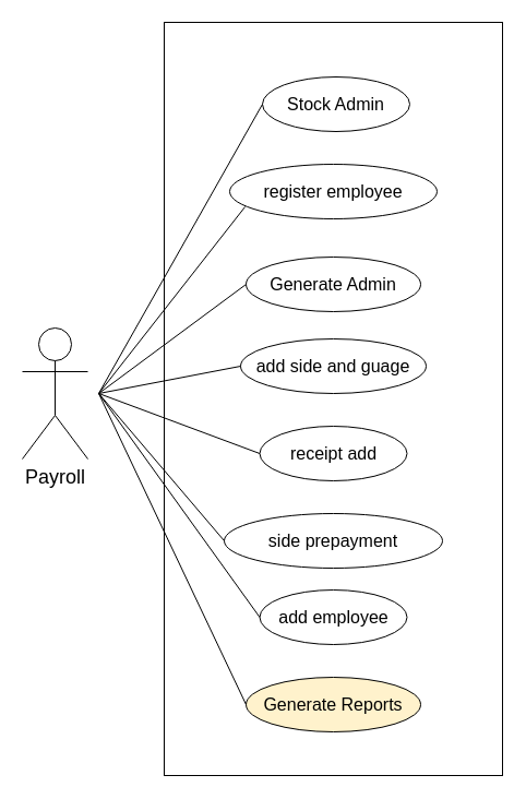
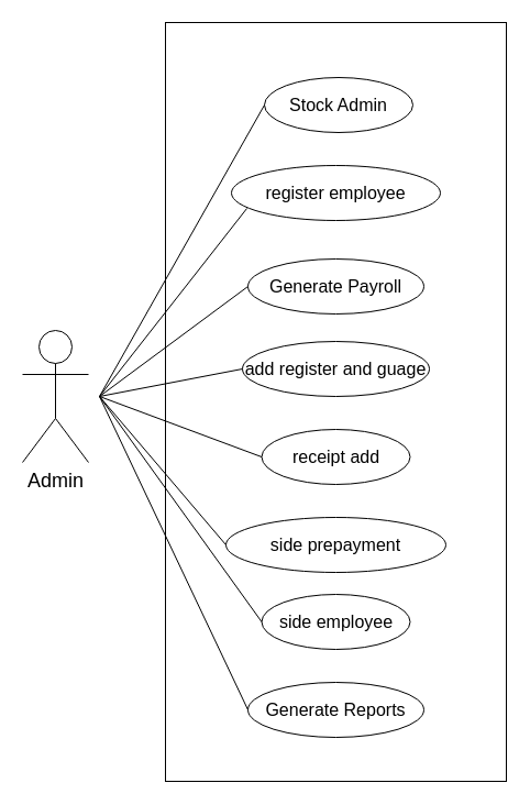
  <mxCell id="0" />
  <mxCell id="1" parent="0" />
- <mxCell id="2" value="&lt;font style=&quot;font-size: 18px;&quot;&gt;Payroll&lt;/font&gt;" style="shape=umlActor;verticalLabelPosition=bottom;verticalAlign=top;html=1;" vertex="1" parent="1"><mxGeometry x="20" y="300" width="60" height="120" as="geometry" /></mxCell>
+ <mxCell id="2" value="&lt;font style=&quot;font-size: 18px;&quot;&gt;Admin&lt;/font&gt;" style="shape=umlActor;verticalLabelPosition=bottom;verticalAlign=top;html=1;" vertex="1" parent="1"><mxGeometry x="20" y="300" width="60" height="120" as="geometry" /></mxCell>
  <mxCell id="3" value="" style="rounded=0;whiteSpace=wrap;html=1;direction=south;" vertex="1" parent="1"><mxGeometry x="150" y="20" width="310" height="690" as="geometry" /></mxCell>
  <mxCell id="4" value="&lt;font style=&quot;font-size: 16px;&quot;&gt;Stock Admin&lt;/font&gt;" style="ellipse;whiteSpace=wrap;html=1;" vertex="1" parent="1"><mxGeometry x="240" y="70" width="135" height="50" as="geometry" /></mxCell>
  <mxCell id="5" value="&lt;font style=&quot;font-size: 16px;&quot;&gt;register employee&lt;/font&gt;" style="ellipse;whiteSpace=wrap;html=1;" vertex="1" parent="1"><mxGeometry x="210" y="150" width="190" height="50" as="geometry" /></mxCell>
- <mxCell id="6" value="&lt;font style=&quot;font-size: 16px;&quot;&gt;Generate Admin&lt;/font&gt;" style="ellipse;whiteSpace=wrap;html=1;" vertex="1" parent="1"><mxGeometry x="225" y="235" width="160" height="50" as="geometry" /></mxCell>
- <mxCell id="7" value="&lt;font style=&quot;font-size: 16px;&quot;&gt;add side and guage&lt;/font&gt;" style="ellipse;whiteSpace=wrap;html=1;" vertex="1" parent="1"><mxGeometry x="220" y="310" width="170" height="50" as="geometry" /></mxCell>
+ <mxCell id="6" value="&lt;font style=&quot;font-size: 16px;&quot;&gt;Generate Payroll&lt;/font&gt;" style="ellipse;whiteSpace=wrap;html=1;" vertex="1" parent="1"><mxGeometry x="225" y="235" width="160" height="50" as="geometry" /></mxCell>
+ <mxCell id="7" value="&lt;font style=&quot;font-size: 16px;&quot;&gt;add register and guage&lt;/font&gt;" style="ellipse;whiteSpace=wrap;html=1;" vertex="1" parent="1"><mxGeometry x="220" y="310" width="170" height="50" as="geometry" /></mxCell>
  <mxCell id="8" value="&lt;font style=&quot;font-size: 16px;&quot;&gt;receipt add&lt;/font&gt;" style="ellipse;whiteSpace=wrap;html=1;" vertex="1" parent="1"><mxGeometry x="237.5" y="390" width="135" height="50" as="geometry" /></mxCell>
  <mxCell id="9" value="&lt;font style=&quot;font-size: 16px;&quot;&gt;side prepayment&lt;/font&gt;" style="ellipse;whiteSpace=wrap;html=1;" vertex="1" parent="1"><mxGeometry x="205" y="470" width="200" height="50" as="geometry" /></mxCell>
- <mxCell id="10" value="&lt;font style=&quot;font-size: 16px;&quot;&gt;add employee&lt;/font&gt;" style="ellipse;whiteSpace=wrap;html=1;" vertex="1" parent="1"><mxGeometry x="237.5" y="540" width="135" height="50" as="geometry" /></mxCell>
- <mxCell id="11" value="&lt;font style=&quot;font-size: 16px;&quot;&gt;Generate Reports&lt;/font&gt;" style="ellipse;whiteSpace=wrap;html=1;fillColor=#fff2cc;" vertex="1" parent="1"><mxGeometry x="225" y="620" width="160" height="50" as="geometry" /></mxCell>
+ <mxCell id="10" value="&lt;font style=&quot;font-size: 16px;&quot;&gt;side employee&lt;/font&gt;" style="ellipse;whiteSpace=wrap;html=1;" vertex="1" parent="1"><mxGeometry x="237.5" y="540" width="135" height="50" as="geometry" /></mxCell>
+ <mxCell id="11" value="&lt;font style=&quot;font-size: 16px;&quot;&gt;Generate Reports&lt;/font&gt;" style="ellipse;whiteSpace=wrap;html=1;" vertex="1" parent="1"><mxGeometry x="225" y="620" width="160" height="50" as="geometry" /></mxCell>
  <mxCell id="12" value="" style="endArrow=none;html=1;rounded=0;entryX=0;entryY=0.5;entryDx=0;entryDy=0;" edge="1" parent="1" target="4"><mxGeometry width="50" height="50" relative="1" as="geometry"><mxPoint x="90" y="360" as="sourcePoint" /><mxPoint x="370" y="260" as="targetPoint" /></mxGeometry></mxCell>
  <mxCell id="13" value="" style="endArrow=none;html=1;rounded=0;entryX=0.074;entryY=0.78;entryDx=0;entryDy=0;entryPerimeter=0;" edge="1" parent="1" target="5"><mxGeometry width="50" height="50" relative="1" as="geometry"><mxPoint x="90" y="360" as="sourcePoint" /><mxPoint x="370" y="260" as="targetPoint" /></mxGeometry></mxCell>
  <mxCell id="14" value="" style="endArrow=none;html=1;rounded=0;entryX=0;entryY=0.5;entryDx=0;entryDy=0;" edge="1" parent="1" target="6"><mxGeometry width="50" height="50" relative="1" as="geometry"><mxPoint x="90" y="360" as="sourcePoint" /><mxPoint x="244" y="219" as="targetPoint" /></mxGeometry></mxCell>
  <mxCell id="15" value="" style="endArrow=none;html=1;rounded=0;entryX=0;entryY=0.5;entryDx=0;entryDy=0;" edge="1" parent="1" target="7"><mxGeometry width="50" height="50" relative="1" as="geometry"><mxPoint x="90" y="360" as="sourcePoint" /><mxPoint x="244" y="259" as="targetPoint" /></mxGeometry></mxCell>
  <mxCell id="16" value="" style="endArrow=none;html=1;rounded=0;entryX=0;entryY=0.5;entryDx=0;entryDy=0;" edge="1" parent="1" target="8"><mxGeometry width="50" height="50" relative="1" as="geometry"><mxPoint x="90" y="360" as="sourcePoint" /><mxPoint x="264" y="299" as="targetPoint" /></mxGeometry></mxCell>
  <mxCell id="17" value="" style="endArrow=none;html=1;rounded=0;entryX=0;entryY=0.5;entryDx=0;entryDy=0;" edge="1" parent="1" target="9"><mxGeometry width="50" height="50" relative="1" as="geometry"><mxPoint x="90" y="360" as="sourcePoint" /><mxPoint x="254" y="299" as="targetPoint" /></mxGeometry></mxCell>
  <mxCell id="18" value="" style="endArrow=none;html=1;rounded=0;entryX=0;entryY=0.5;entryDx=0;entryDy=0;" edge="1" parent="1" target="10"><mxGeometry width="50" height="50" relative="1" as="geometry"><mxPoint x="90" y="360" as="sourcePoint" /><mxPoint x="244" y="459" as="targetPoint" /></mxGeometry></mxCell>
  <mxCell id="19" value="" style="endArrow=none;html=1;rounded=0;entryX=0;entryY=0.5;entryDx=0;entryDy=0;" edge="1" parent="1" target="11"><mxGeometry width="50" height="50" relative="1" as="geometry"><mxPoint x="90" y="360" as="sourcePoint" /><mxPoint x="194" y="519" as="targetPoint" /></mxGeometry></mxCell>
